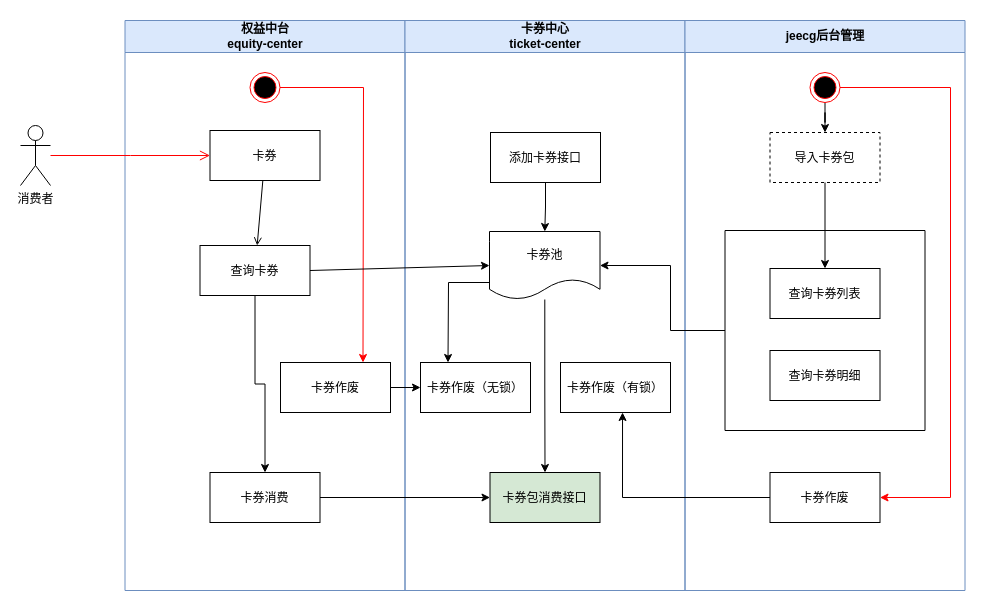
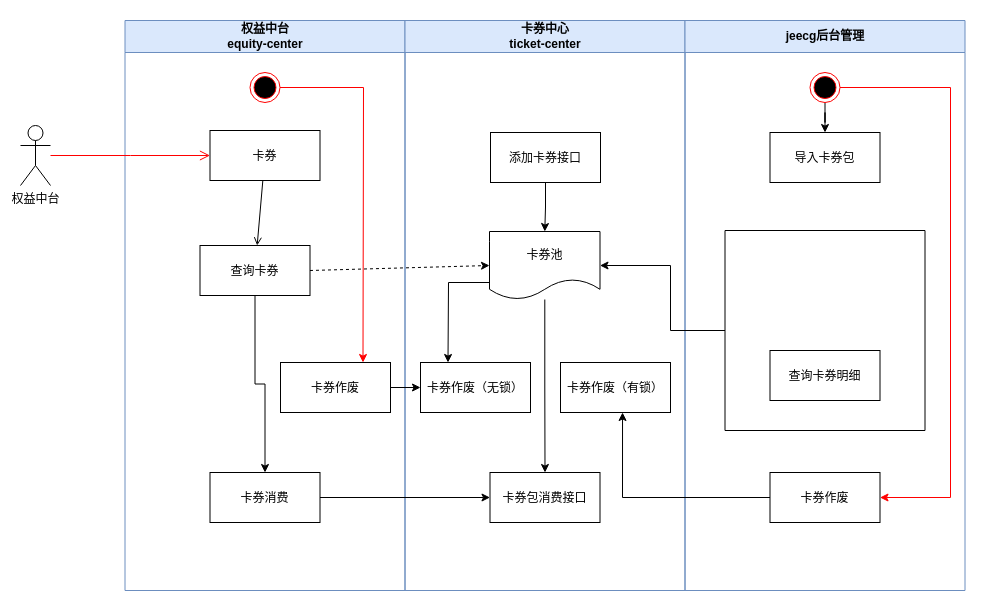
  <mxCell id="0" />
  <mxCell id="1" parent="0" />
  <mxCell id="2" value="权益中台&#10;equity-center" style="swimlane;whiteSpace=wrap;fillColor=#dae8fc;strokeColor=#6c8ebf;startSize=32;" parent="1" vertex="1"><mxGeometry x="124.5" y="20" width="280" height="570" as="geometry" /></mxCell>
  <mxCell id="3" value="卡券" style="" parent="2" vertex="1"><mxGeometry x="85" y="110" width="110" height="50" as="geometry" /></mxCell>
  <mxCell id="4" value="" style="edgeStyle=orthogonalEdgeStyle;rounded=0;orthogonalLoop=1;jettySize=auto;html=1;" edge="1" parent="2" source="5" target="7"><mxGeometry relative="1" as="geometry" /></mxCell>
  <mxCell id="5" value="查询卡券" style="" parent="2" vertex="1"><mxGeometry x="75" y="225" width="110" height="50" as="geometry" /></mxCell>
  <mxCell id="6" value="" style="endArrow=open;strokeColor=#000000;endFill=1;rounded=0" parent="2" source="3" target="5" edge="1"><mxGeometry relative="1" as="geometry" /></mxCell>
  <mxCell id="7" value="卡券消费" style="" vertex="1" parent="2"><mxGeometry x="85" y="452" width="110" height="50" as="geometry" /></mxCell>
  <mxCell id="8" value="卡券作废" style="" vertex="1" parent="2"><mxGeometry x="155.5" y="342" width="110" height="50" as="geometry" /></mxCell>
  <mxCell id="9" value="" style="ellipse;shape=endState;fillColor=#000000;strokeColor=#ff0000" vertex="1" parent="2"><mxGeometry x="125" y="52" width="30" height="30" as="geometry" /></mxCell>
  <mxCell id="10" value="" style="endArrow=classic;html=1;rounded=0;exitX=1;exitY=0.5;exitDx=0;exitDy=0;entryX=0.75;entryY=0;entryDx=0;entryDy=0;strokeColor=#FF0000;" edge="1" parent="2" source="9" target="8"><mxGeometry width="50" height="50" relative="1" as="geometry"><mxPoint x="395.5" y="282" as="sourcePoint" /><mxPoint x="445.5" y="232" as="targetPoint" /><Array as="points"><mxPoint x="238.5" y="67" /></Array></mxGeometry></mxCell>
  <mxCell id="11" value="卡券中心&#10;ticket-center" style="swimlane;whiteSpace=wrap;fillColor=#dae8fc;strokeColor=#6c8ebf;startSize=32;" parent="1" vertex="1"><mxGeometry x="404.5" y="20" width="280" height="570" as="geometry" /></mxCell>
  <mxCell id="12" value="" style="edgeStyle=orthogonalEdgeStyle;rounded=0;orthogonalLoop=1;jettySize=auto;html=1;" edge="1" parent="11" source="13" target="16"><mxGeometry relative="1" as="geometry" /></mxCell>
  <mxCell id="13" value="卡券池" style="shape=document;whiteSpace=wrap;html=1;boundedLbl=1;" parent="11" vertex="1"><mxGeometry x="84.5" y="211" width="110.5" height="68" as="geometry" /></mxCell>
  <mxCell id="14" value="" style="edgeStyle=orthogonalEdgeStyle;rounded=0;orthogonalLoop=1;jettySize=auto;html=1;" edge="1" parent="11" source="15" target="13"><mxGeometry relative="1" as="geometry" /></mxCell>
  <mxCell id="15" value="添加卡券接口" style="" vertex="1" parent="11"><mxGeometry x="85.5" y="112" width="110" height="50" as="geometry" /></mxCell>
- <mxCell id="16" value="卡券包消费接口" style="fillColor=#d5e8d4;" vertex="1" parent="11"><mxGeometry x="85" y="452" width="110" height="50" as="geometry" /></mxCell>
+ <mxCell id="16" value="卡券包消费接口" style="" vertex="1" parent="11"><mxGeometry x="85" y="452" width="110" height="50" as="geometry" /></mxCell>
  <mxCell id="17" value="卡券作废（无锁）" style="" vertex="1" parent="11"><mxGeometry x="15.5" y="342" width="110" height="50" as="geometry" /></mxCell>
  <mxCell id="18" value="卡券作废（有锁）" style="" vertex="1" parent="11"><mxGeometry x="155.5" y="342" width="110" height="50" as="geometry" /></mxCell>
  <mxCell id="19" value="" style="endArrow=classic;html=1;rounded=0;exitX=0;exitY=0.75;exitDx=0;exitDy=0;entryX=0.25;entryY=0;entryDx=0;entryDy=0;" edge="1" parent="11" source="13" target="17"><mxGeometry width="50" height="50" relative="1" as="geometry"><mxPoint x="115.5" y="282" as="sourcePoint" /><mxPoint x="165.5" y="232" as="targetPoint" /><Array as="points"><mxPoint x="43.5" y="262" /></Array></mxGeometry></mxCell>
  <mxCell id="20" value="jeecg后台管理" style="swimlane;whiteSpace=wrap;fillColor=#dae8fc;strokeColor=#6c8ebf;startSize=32;" parent="1" vertex="1"><mxGeometry x="684.5" y="20" width="280" height="570" as="geometry"><mxRectangle x="724.5" y="128" width="120" height="32" as="alternateBounds" /></mxGeometry></mxCell>
- <mxCell id="21" value="导入卡券包" style="dashed=1;" parent="20" vertex="1"><mxGeometry x="85" y="112" width="110" height="50" as="geometry" /></mxCell>
+ <mxCell id="21" value="导入卡券包" style="" parent="20" vertex="1"><mxGeometry x="85" y="112" width="110" height="50" as="geometry" /></mxCell>
  <mxCell id="22" value="" style="edgeStyle=orthogonalEdgeStyle;rounded=0;orthogonalLoop=1;jettySize=auto;html=1;" parent="20" source="23" target="21" edge="1"><mxGeometry relative="1" as="geometry" /></mxCell>
  <mxCell id="23" value="" style="ellipse;shape=endState;fillColor=#000000;strokeColor=#ff0000" parent="20" vertex="1"><mxGeometry x="125" y="52" width="30" height="30" as="geometry" /></mxCell>
  <mxCell id="24" value="" style="swimlane;startSize=0;" vertex="1" parent="20"><mxGeometry x="40" y="210" width="200" height="200" as="geometry"><mxRectangle x="40" y="222" width="50" height="40" as="alternateBounds" /></mxGeometry></mxCell>
- <mxCell id="25" value="查询卡券列表" style="" vertex="1" parent="24"><mxGeometry x="45" y="38" width="110" height="50" as="geometry" /></mxCell>
  <mxCell id="26" value="查询卡券明细" style="" vertex="1" parent="24"><mxGeometry x="45" y="120" width="110" height="50" as="geometry" /></mxCell>
- <mxCell id="27" value="" style="edgeStyle=orthogonalEdgeStyle;rounded=0;orthogonalLoop=1;jettySize=auto;html=1;entryX=0.5;entryY=0;entryDx=0;entryDy=0;" parent="20" source="21" target="25" edge="1"><mxGeometry relative="1" as="geometry"><mxPoint x="140" y="235" as="targetPoint" /></mxGeometry></mxCell>
  <mxCell id="28" value="卡券作废" style="" vertex="1" parent="20"><mxGeometry x="85" y="452" width="110" height="50" as="geometry" /></mxCell>
  <mxCell id="29" value="" style="endArrow=classic;html=1;rounded=0;exitX=1;exitY=0.5;exitDx=0;exitDy=0;entryX=1;entryY=0.5;entryDx=0;entryDy=0;strokeColor=#FF0000;" edge="1" parent="20" source="23" target="28"><mxGeometry width="50" height="50" relative="1" as="geometry"><mxPoint x="165.5" y="92" as="sourcePoint" /><mxPoint x="215.5" y="42" as="targetPoint" /><Array as="points"><mxPoint x="265.5" y="67" /><mxPoint x="265.5" y="477" /></Array></mxGeometry></mxCell>
  <mxCell id="30" value="" style="edgeStyle=elbowEdgeStyle;elbow=horizontal;verticalAlign=bottom;endArrow=open;endSize=8;strokeColor=#FF0000;endFill=1;rounded=0" parent="1" source="31" target="3" edge="1"><mxGeometry x="264.5" y="168" as="geometry"><mxPoint x="239.5" y="130" as="targetPoint" /></mxGeometry></mxCell>
- <mxCell id="31" value="消费者" style="shape=umlActor;verticalLabelPosition=bottom;verticalAlign=top;html=1;outlineConnect=0;" parent="1" vertex="1"><mxGeometry x="20" y="125" width="30" height="60" as="geometry" /></mxCell>
- <mxCell id="32" value="" style="endArrow=classic;html=1;rounded=0;exitX=1;exitY=0.5;exitDx=0;exitDy=0;entryX=0;entryY=0.5;entryDx=0;entryDy=0;" edge="1" parent="1" source="5" target="13"><mxGeometry width="50" height="50" relative="1" as="geometry"><mxPoint x="520" y="302" as="sourcePoint" /><mxPoint x="570" y="252" as="targetPoint" /></mxGeometry></mxCell>
+ <mxCell id="31" value="权益中台" style="shape=umlActor;verticalLabelPosition=bottom;verticalAlign=top;html=1;outlineConnect=0;" parent="1" vertex="1"><mxGeometry x="20" y="125" width="30" height="60" as="geometry" /></mxCell>
+ <mxCell id="32" value="" style="endArrow=classic;html=1;rounded=0;exitX=1;exitY=0.5;exitDx=0;exitDy=0;entryX=0;entryY=0.5;entryDx=0;entryDy=0;dashed=1;" edge="1" parent="1" source="5" target="13"><mxGeometry width="50" height="50" relative="1" as="geometry"><mxPoint x="520" y="302" as="sourcePoint" /><mxPoint x="570" y="252" as="targetPoint" /></mxGeometry></mxCell>
  <mxCell id="33" value="" style="edgeStyle=orthogonalEdgeStyle;rounded=0;orthogonalLoop=1;jettySize=auto;html=1;" edge="1" parent="1" source="8" target="17"><mxGeometry relative="1" as="geometry" /></mxCell>
  <mxCell id="34" value="" style="endArrow=classic;html=1;rounded=0;exitX=1;exitY=0.5;exitDx=0;exitDy=0;entryX=0;entryY=0.5;entryDx=0;entryDy=0;" edge="1" parent="1" source="7" target="16"><mxGeometry width="50" height="50" relative="1" as="geometry"><mxPoint x="520" y="302" as="sourcePoint" /><mxPoint x="570" y="252" as="targetPoint" /></mxGeometry></mxCell>
  <mxCell id="35" value="" style="endArrow=classic;html=1;rounded=0;exitX=0;exitY=0.5;exitDx=0;exitDy=0;entryX=1;entryY=0.5;entryDx=0;entryDy=0;" edge="1" parent="1" source="24" target="13"><mxGeometry width="50" height="50" relative="1" as="geometry"><mxPoint x="520" y="302" as="sourcePoint" /><mxPoint x="640" y="242" as="targetPoint" /><Array as="points"><mxPoint x="670" y="330" /><mxPoint x="670" y="265" /></Array></mxGeometry></mxCell>
  <mxCell id="36" value="" style="endArrow=classic;html=1;rounded=0;exitX=0;exitY=0.5;exitDx=0;exitDy=0;entryX=0.564;entryY=1;entryDx=0;entryDy=0;entryPerimeter=0;" edge="1" parent="1" source="28" target="18"><mxGeometry width="50" height="50" relative="1" as="geometry"><mxPoint x="520" y="302" as="sourcePoint" /><mxPoint x="570" y="252" as="targetPoint" /><Array as="points"><mxPoint x="622" y="497" /></Array></mxGeometry></mxCell>
